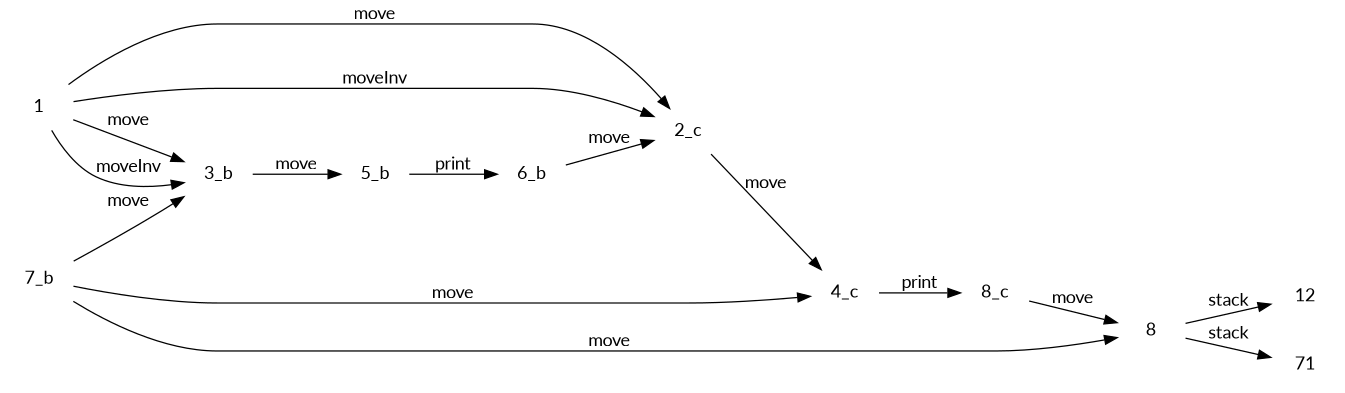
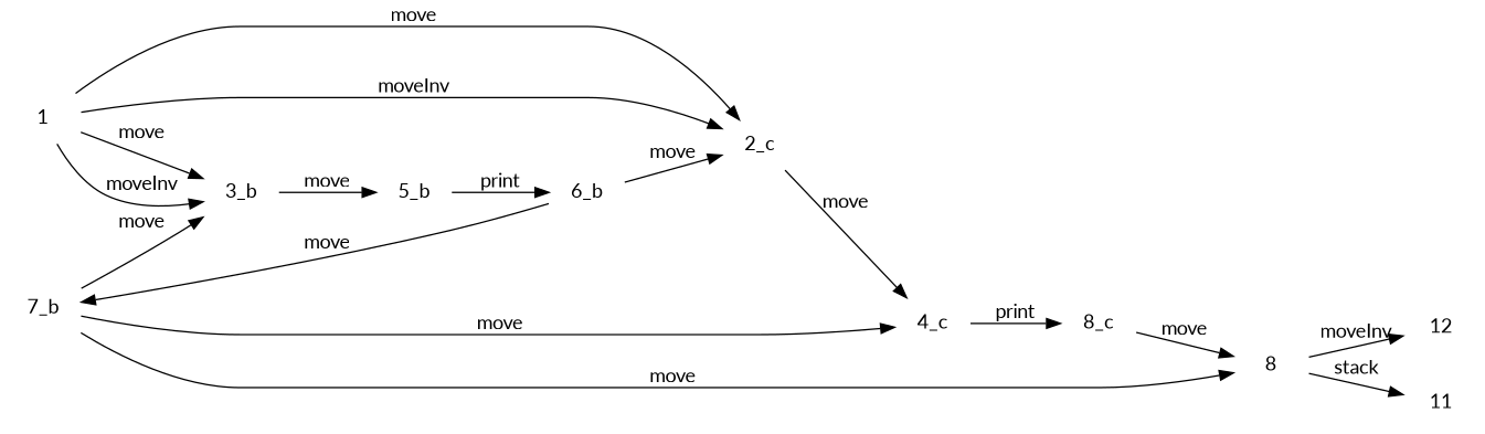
  digraph {
    fontname=Lato
    rankdir=LR
    node [fontname=Lato shape=none]
    edge [fontname=Lato]
    n1 [label="2_c"]
    n2 [label="4_c"]
    1
    n4 [label="3_b"]
    n5 [label="5_b"]
    n6 [label="8_c"]
    n7 [label="6_b"]
    n8 [label=8]
    n9 [label="7_b"]
    n10 [label=12]
-   11 [label=71]
+   11
    n1 -> n2 [label=move]
    n2 -> n6 [label=print]
    1 -> n1 [label=move]
    1 -> n1 [label=moveInv]
    1 -> n4 [label=move]
    1 -> n4 [label=moveInv]
    n4 -> n5 [label=move]
    n5 -> n7 [label=print]
    n6 -> n8 [label=move]
    n7 -> n1 [label=move]
-   n8 -> n10 [label=stack]
+   n7 -> n9 [label=move]
+   n8 -> n10 [label=moveInv]
    n8 -> 11 [label=stack]
    n9 -> n2 [label=move]
    n9 -> n4 [label=move]
    n9 -> n8 [label=move]
  }
